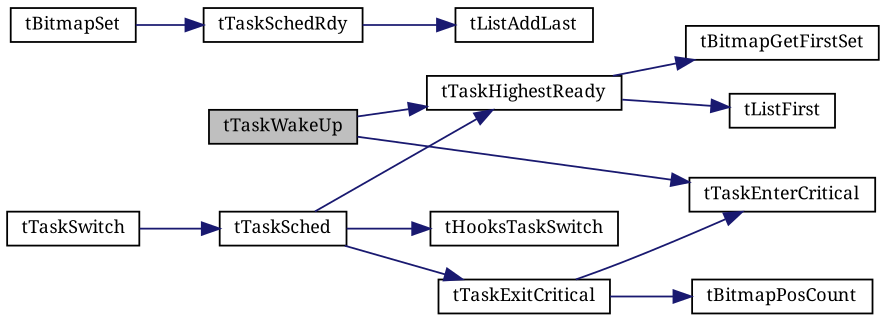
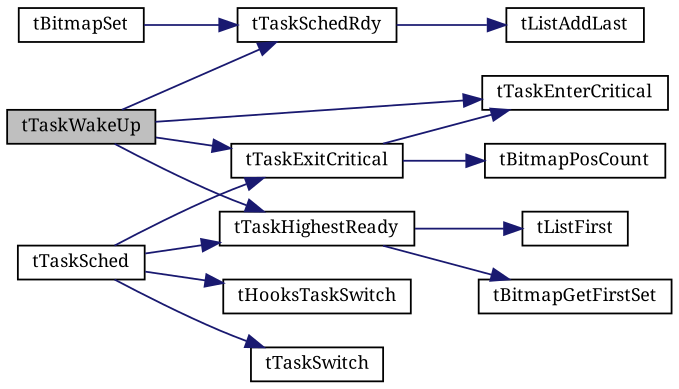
  digraph {
    fontname="Noto Serif"
    rankdir=LR
    node [color=black fillcolor=white fontname="Noto Serif" fontsize=10 shape=record style=filled]
    edge [color=midnightblue fontname="Noto Serif" fontsize=10 labelfontname=Helvetica labelfontsize=10 style=solid]
    n1 [fillcolor=grey75 fontcolor=black height=0.2 label=tTaskWakeUp width=0.4]
    n2 [height=0.2 label=tTaskEnterCritical width=0.4]
    n3 [height=0.2 label=tTaskSchedRdy width=0.4]
    n4 [height=0.2 label=tTaskExitCritical width=0.4]
    n5 [height=0.2 label=tTaskHighestReady width=0.4]
    n6 [height=0.2 label=tListAddLast width=0.4]
    n7 [height=0.2 label=tTaskSched width=0.4]
    n8 [height=0.2 label=tHooksTaskSwitch width=0.4]
    n9 [height=0.2 label=tTaskSwitch width=0.4]
    n10 [height=0.2 label=tBitmapPosCount width=0.4]
    n11 [height=0.2 label=tBitmapSet width=0.4]
    n12 [height=0.2 label=tBitmapGetFirstSet width=0.4]
    n13 [height=0.2 label=tListFirst width=0.4]
    n1 -> n2
+   n1 -> n3
+   n1 -> n4
    n1 -> n5
    n3 -> n6
    n4 -> n2
    n4 -> n10
    n5 -> n12
    n5 -> n13
    n7 -> n4
    n7 -> n5
    n7 -> n8
-   n9 -> n7
+   n7 -> n9
    n11 -> n3
  }
